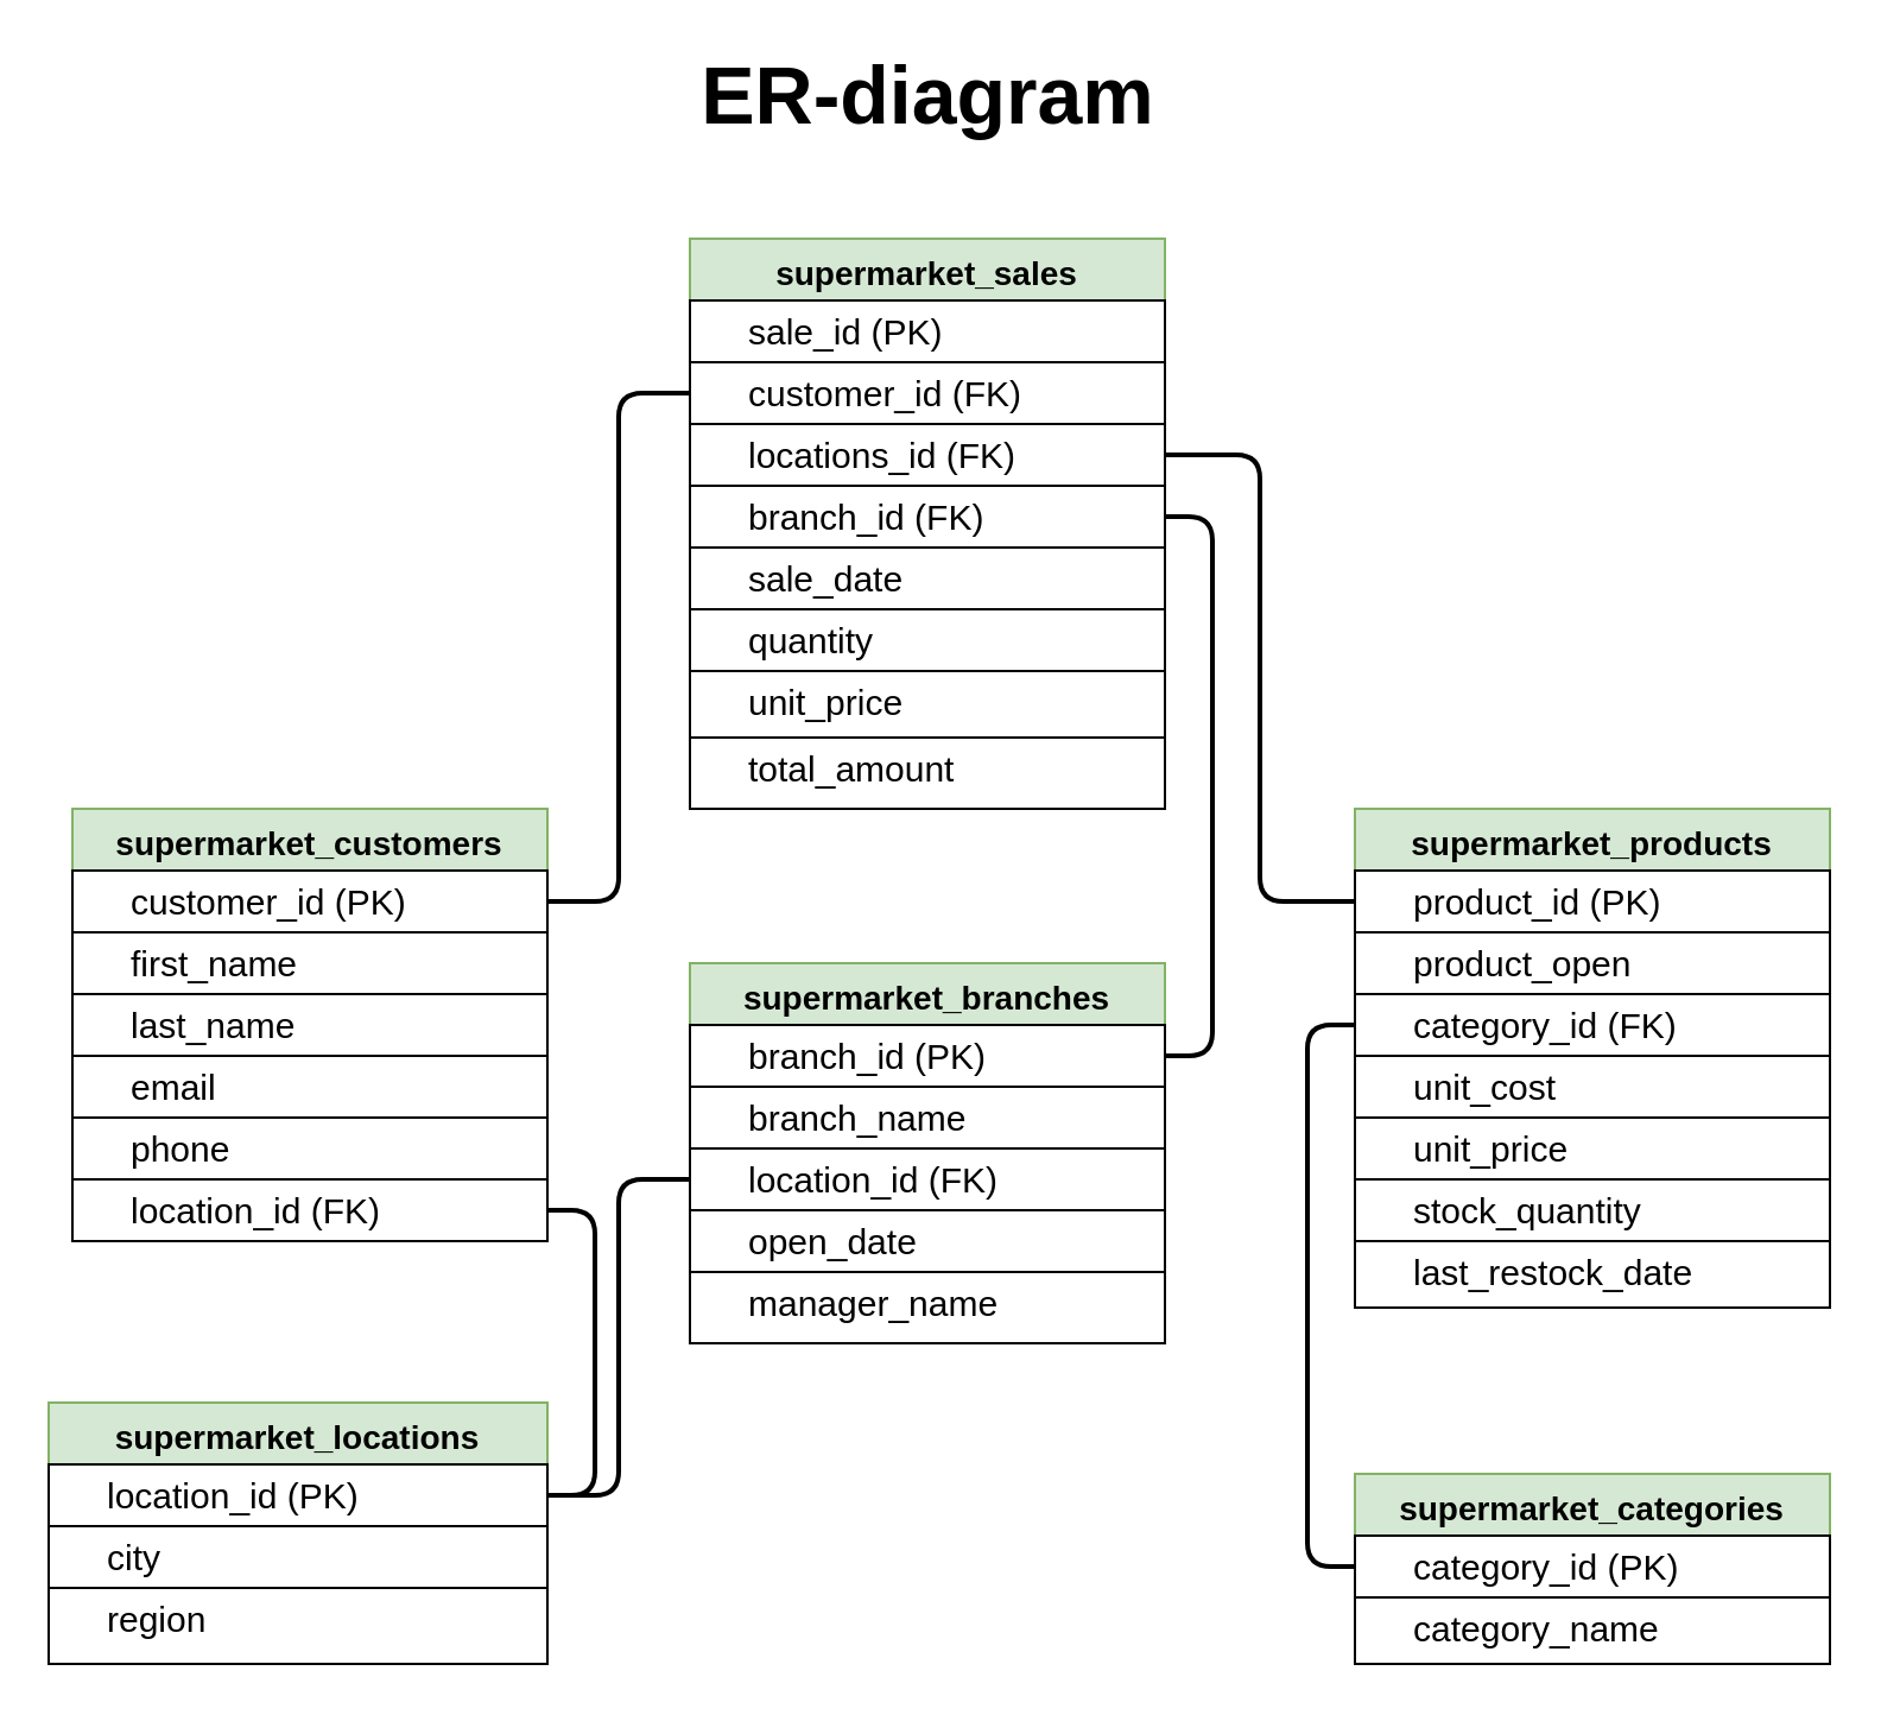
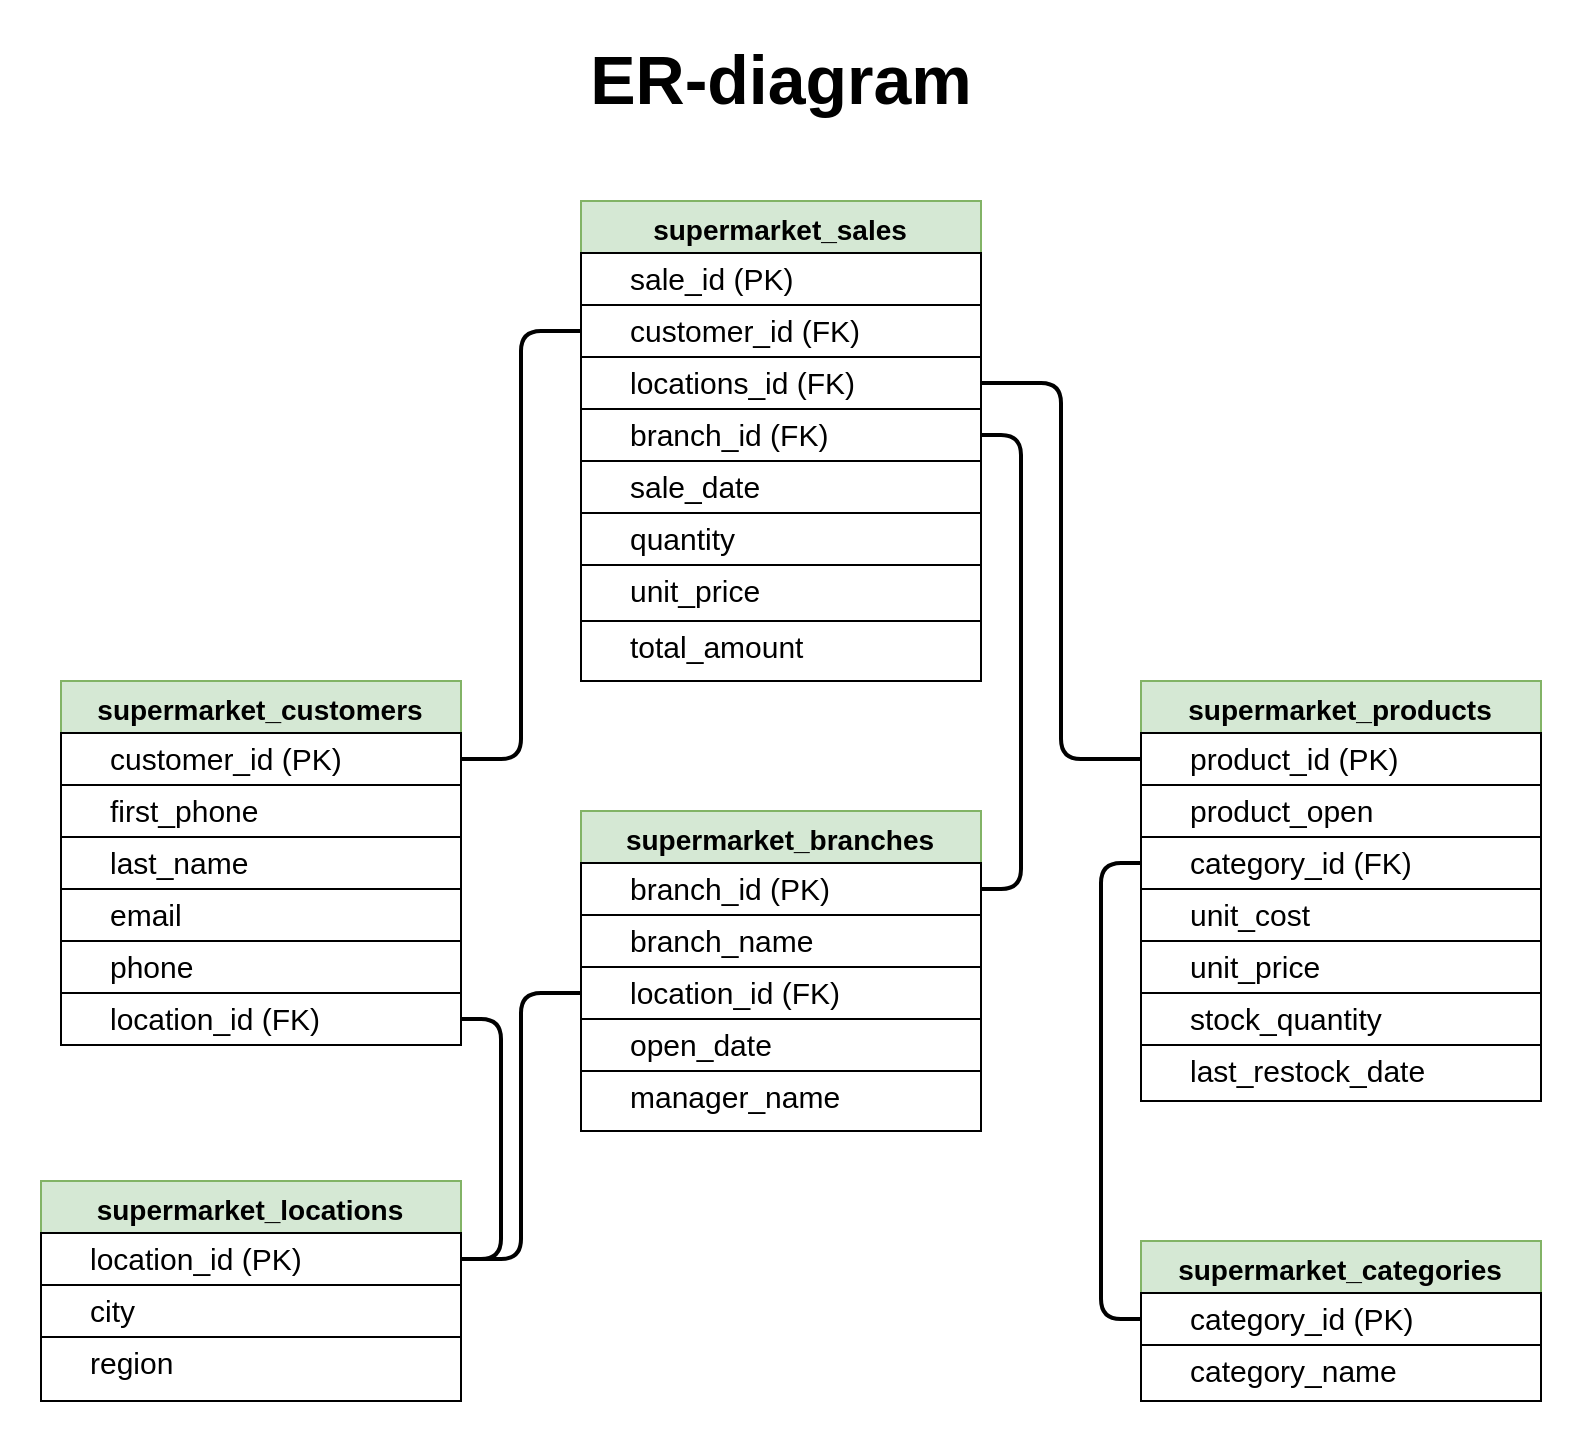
  <mxCell id="0" />
  <mxCell id="1" parent="0" />
  <mxCell id="2" value="supermarket_customers" style="swimlane;fontStyle=1;align=center;verticalAlign=top;childLayout=stackLayout;horizontal=1;startSize=26;horizontalStack=0;resizeParent=1;resizeLast=0;collapsible=1;marginBottom=0;rounded=0;shadow=0;strokeWidth=1;labelBackgroundColor=none;labelBorderColor=none;whiteSpace=wrap;textShadow=0;fontSize=14;fontFamily=Helvetica;fillColor=#d5e8d4;strokeColor=#82b366;" parent="1" vertex="1"><mxGeometry x="30" y="340" width="200" height="182" as="geometry"><mxRectangle x="230" y="140" width="160" height="26" as="alternateBounds" /></mxGeometry></mxCell>
  <mxCell id="3" value="customer_id (PK)" style="text;align=left;verticalAlign=top;spacingLeft=23;spacingRight=4;overflow=hidden;rotatable=0;points=[[0,0.5],[1,0.5]];portConstraint=eastwest;strokeColor=default;fontSize=15;labelBackgroundColor=none;spacingTop=-2;spacing=2;" parent="2" vertex="1"><mxGeometry y="26" width="200" height="26" as="geometry" /></mxCell>
- <mxCell id="4" value="first_name" style="text;align=left;verticalAlign=top;spacingLeft=23;spacingRight=4;overflow=hidden;rotatable=0;points=[[0,0.5],[1,0.5]];portConstraint=eastwest;rounded=0;shadow=0;html=0;strokeColor=default;fontSize=15;labelBackgroundColor=none;spacingTop=-2;spacing=2;" parent="2" vertex="1"><mxGeometry y="52" width="200" height="26" as="geometry" /></mxCell>
+ <mxCell id="4" value="first_phone" style="text;align=left;verticalAlign=top;spacingLeft=23;spacingRight=4;overflow=hidden;rotatable=0;points=[[0,0.5],[1,0.5]];portConstraint=eastwest;rounded=0;shadow=0;html=0;strokeColor=default;fontSize=15;labelBackgroundColor=none;spacingTop=-2;spacing=2;" parent="2" vertex="1"><mxGeometry y="52" width="200" height="26" as="geometry" /></mxCell>
  <mxCell id="5" value="last_name" style="text;align=left;verticalAlign=top;spacingLeft=23;spacingRight=4;overflow=hidden;rotatable=0;points=[[0,0.5],[1,0.5]];portConstraint=eastwest;rounded=0;shadow=0;html=0;strokeColor=default;fontSize=15;labelBackgroundColor=none;spacingTop=-2;spacing=2;" parent="2" vertex="1"><mxGeometry y="78" width="200" height="26" as="geometry" /></mxCell>
  <mxCell id="6" value="email" style="text;align=left;verticalAlign=top;spacingLeft=23;spacingRight=4;overflow=hidden;rotatable=0;points=[[0,0.5],[1,0.5]];portConstraint=eastwest;strokeColor=default;fontSize=15;labelBackgroundColor=none;spacingTop=-2;spacing=2;" parent="2" vertex="1"><mxGeometry y="104" width="200" height="26" as="geometry" /></mxCell>
  <mxCell id="7" value="phone" style="text;align=left;verticalAlign=top;spacingLeft=23;spacingRight=4;overflow=hidden;rotatable=0;points=[[0,0.5],[1,0.5]];portConstraint=eastwest;strokeColor=default;fontSize=15;labelBackgroundColor=none;spacingTop=-2;spacing=2;" vertex="1" parent="2"><mxGeometry y="130" width="200" height="26" as="geometry" /></mxCell>
  <mxCell id="8" value="location_id (FK)" style="text;align=left;verticalAlign=top;spacingLeft=23;spacingRight=4;overflow=hidden;rotatable=0;points=[[0,0.5],[1,0.5]];portConstraint=eastwest;strokeColor=default;fontSize=15;labelBackgroundColor=none;spacingTop=-2;spacing=2;" vertex="1" parent="2"><mxGeometry y="156" width="200" height="26" as="geometry" /></mxCell>
  <mxCell id="9" value="supermarket_products" style="swimlane;fontStyle=1;align=center;verticalAlign=top;childLayout=stackLayout;horizontal=1;startSize=26;horizontalStack=0;resizeParent=1;resizeLast=0;collapsible=1;marginBottom=0;rounded=0;shadow=0;strokeWidth=1;labelBackgroundColor=none;labelBorderColor=none;whiteSpace=wrap;textShadow=0;fontSize=14;fontFamily=Helvetica;fillColor=#d5e8d4;strokeColor=#82b366;" vertex="1" parent="1"><mxGeometry x="570" y="340" width="200" height="210" as="geometry"><mxRectangle x="230" y="140" width="160" height="26" as="alternateBounds" /></mxGeometry></mxCell>
  <mxCell id="10" value="product_id (PK)" style="text;align=left;verticalAlign=top;spacingLeft=23;spacingRight=4;overflow=hidden;rotatable=0;points=[[0,0.5],[1,0.5]];portConstraint=eastwest;strokeColor=default;fontSize=15;labelBackgroundColor=none;spacingTop=-2;spacing=2;" vertex="1" parent="9"><mxGeometry y="26" width="200" height="26" as="geometry" /></mxCell>
  <mxCell id="11" value="product_open" style="text;align=left;verticalAlign=top;spacingLeft=23;spacingRight=4;overflow=hidden;rotatable=0;points=[[0,0.5],[1,0.5]];portConstraint=eastwest;rounded=0;shadow=0;html=0;strokeColor=default;fontSize=15;labelBackgroundColor=none;spacingTop=-2;spacing=2;" vertex="1" parent="9"><mxGeometry y="52" width="200" height="26" as="geometry" /></mxCell>
  <mxCell id="12" value="category_id (FK)" style="text;align=left;verticalAlign=top;spacingLeft=23;spacingRight=4;overflow=hidden;rotatable=0;points=[[0,0.5],[1,0.5]];portConstraint=eastwest;strokeColor=default;fontSize=15;labelBackgroundColor=none;spacingTop=-2;spacing=2;" vertex="1" parent="9"><mxGeometry y="78" width="200" height="26" as="geometry" /></mxCell>
  <mxCell id="13" value="unit_cost" style="text;align=left;verticalAlign=top;spacingLeft=23;spacingRight=4;overflow=hidden;rotatable=0;points=[[0,0.5],[1,0.5]];portConstraint=eastwest;rounded=0;shadow=0;html=0;strokeColor=default;fontSize=15;labelBackgroundColor=none;spacingTop=-2;spacing=2;" vertex="1" parent="9"><mxGeometry y="104" width="200" height="26" as="geometry" /></mxCell>
  <mxCell id="14" value="unit_price" style="text;align=left;verticalAlign=top;spacingLeft=23;spacingRight=4;overflow=hidden;rotatable=0;points=[[0,0.5],[1,0.5]];portConstraint=eastwest;strokeColor=default;fontSize=15;labelBackgroundColor=none;spacingTop=-2;spacing=2;" vertex="1" parent="9"><mxGeometry y="130" width="200" height="26" as="geometry" /></mxCell>
  <mxCell id="15" value="stock_quantity" style="text;align=left;verticalAlign=top;spacingLeft=23;spacingRight=4;overflow=hidden;rotatable=0;points=[[0,0.5],[1,0.5]];portConstraint=eastwest;strokeColor=default;fontSize=15;labelBackgroundColor=none;spacingTop=-2;spacing=2;" vertex="1" parent="9"><mxGeometry y="156" width="200" height="26" as="geometry" /></mxCell>
  <mxCell id="16" value="last_restock_date" style="text;align=left;verticalAlign=top;spacingLeft=23;spacingRight=4;overflow=hidden;rotatable=0;points=[[0,0.5],[1,0.5]];portConstraint=eastwest;strokeColor=default;fontSize=15;labelBackgroundColor=none;spacingTop=-2;spacing=2;" vertex="1" parent="9"><mxGeometry y="182" width="200" height="28" as="geometry" /></mxCell>
  <mxCell id="17" value="supermarket_sales" style="swimlane;fontStyle=1;align=center;verticalAlign=top;childLayout=stackLayout;horizontal=1;startSize=26;horizontalStack=0;resizeParent=1;resizeLast=0;collapsible=1;marginBottom=0;rounded=0;shadow=0;strokeWidth=1;labelBackgroundColor=none;labelBorderColor=none;whiteSpace=wrap;textShadow=0;fontSize=14;fontFamily=Helvetica;fillColor=#d5e8d4;strokeColor=#82b366;" vertex="1" parent="1"><mxGeometry x="290" y="100" width="200" height="240" as="geometry"><mxRectangle x="230" y="140" width="160" height="26" as="alternateBounds" /></mxGeometry></mxCell>
  <mxCell id="18" value="sale_id (PK)" style="text;align=left;verticalAlign=top;spacingLeft=23;spacingRight=4;overflow=hidden;rotatable=0;points=[[0,0.5],[1,0.5]];portConstraint=eastwest;strokeColor=default;fontSize=15;labelBackgroundColor=none;spacingTop=-2;spacing=2;" vertex="1" parent="17"><mxGeometry y="26" width="200" height="26" as="geometry" /></mxCell>
  <mxCell id="19" value="customer_id (FK)" style="text;align=left;verticalAlign=top;spacingLeft=23;spacingRight=4;overflow=hidden;rotatable=0;points=[[0,0.5],[1,0.5]];portConstraint=eastwest;rounded=0;shadow=0;html=0;strokeColor=default;fontSize=15;labelBackgroundColor=none;spacingTop=-2;spacing=2;" vertex="1" parent="17"><mxGeometry y="52" width="200" height="26" as="geometry" /></mxCell>
  <mxCell id="20" value="locations_id (FK)" style="text;align=left;verticalAlign=top;spacingLeft=23;spacingRight=4;overflow=hidden;rotatable=0;points=[[0,0.5],[1,0.5]];portConstraint=eastwest;strokeColor=default;fontSize=15;labelBackgroundColor=none;spacingTop=-2;spacing=2;" vertex="1" parent="17"><mxGeometry y="78" width="200" height="26" as="geometry" /></mxCell>
  <mxCell id="21" value="branch_id (FK)" style="text;align=left;verticalAlign=top;spacingLeft=23;spacingRight=4;overflow=hidden;rotatable=0;points=[[0,0.5],[1,0.5]];portConstraint=eastwest;rounded=0;shadow=0;html=0;strokeColor=default;fontSize=15;labelBackgroundColor=none;spacingTop=-2;spacing=2;" vertex="1" parent="17"><mxGeometry y="104" width="200" height="26" as="geometry" /></mxCell>
  <mxCell id="22" value="sale_date" style="text;align=left;verticalAlign=top;spacingLeft=23;spacingRight=4;overflow=hidden;rotatable=0;points=[[0,0.5],[1,0.5]];portConstraint=eastwest;strokeColor=default;fontSize=15;labelBackgroundColor=none;spacingTop=-2;spacing=2;" vertex="1" parent="17"><mxGeometry y="130" width="200" height="26" as="geometry" /></mxCell>
  <mxCell id="23" value="quantity" style="text;align=left;verticalAlign=top;spacingLeft=23;spacingRight=4;overflow=hidden;rotatable=0;points=[[0,0.5],[1,0.5]];portConstraint=eastwest;strokeColor=default;fontSize=15;labelBackgroundColor=none;spacingTop=-2;spacing=2;" vertex="1" parent="17"><mxGeometry y="156" width="200" height="26" as="geometry" /></mxCell>
  <mxCell id="24" value="unit_price" style="text;align=left;verticalAlign=top;spacingLeft=23;spacingRight=4;overflow=hidden;rotatable=0;points=[[0,0.5],[1,0.5]];portConstraint=eastwest;strokeColor=default;fontSize=15;labelBackgroundColor=none;spacingTop=-2;spacing=2;" vertex="1" parent="17"><mxGeometry y="182" width="200" height="28" as="geometry" /></mxCell>
  <mxCell id="25" value="total_amount" style="text;align=left;verticalAlign=top;spacingLeft=23;spacingRight=4;overflow=hidden;rotatable=0;points=[[0,0.5],[1,0.5]];portConstraint=eastwest;strokeColor=default;fontSize=15;labelBackgroundColor=none;spacingTop=-2;spacing=2;" vertex="1" parent="17"><mxGeometry y="210" width="200" height="30" as="geometry" /></mxCell>
  <mxCell id="26" value="supermarket_categories" style="swimlane;fontStyle=1;align=center;verticalAlign=top;childLayout=stackLayout;horizontal=1;startSize=26;horizontalStack=0;resizeParent=1;resizeLast=0;collapsible=1;marginBottom=0;rounded=0;shadow=0;strokeWidth=1;labelBackgroundColor=none;labelBorderColor=none;whiteSpace=wrap;textShadow=0;fontSize=14;fontFamily=Helvetica;fillColor=#d5e8d4;strokeColor=#82b366;" vertex="1" parent="1"><mxGeometry x="570" y="620" width="200" height="80" as="geometry"><mxRectangle x="230" y="140" width="160" height="26" as="alternateBounds" /></mxGeometry></mxCell>
  <mxCell id="27" value="category_id (PK)" style="text;align=left;verticalAlign=top;spacingLeft=23;spacingRight=4;overflow=hidden;rotatable=0;points=[[0,0.5],[1,0.5]];portConstraint=eastwest;strokeColor=default;fontSize=15;labelBackgroundColor=none;spacingTop=-2;spacing=2;" vertex="1" parent="26"><mxGeometry y="26" width="200" height="26" as="geometry" /></mxCell>
  <mxCell id="28" value="category_name" style="text;align=left;verticalAlign=top;spacingLeft=23;spacingRight=4;overflow=hidden;rotatable=0;points=[[0,0.5],[1,0.5]];portConstraint=eastwest;rounded=0;shadow=0;html=0;strokeColor=default;fontSize=15;labelBackgroundColor=none;spacingTop=-2;spacing=2;" vertex="1" parent="26"><mxGeometry y="52" width="200" height="28" as="geometry" /></mxCell>
  <mxCell id="29" value="supermarket_locations" style="swimlane;fontStyle=1;align=center;verticalAlign=top;childLayout=stackLayout;horizontal=1;startSize=26;horizontalStack=0;resizeParent=1;resizeLast=0;collapsible=1;marginBottom=0;rounded=0;shadow=0;strokeWidth=1;labelBackgroundColor=none;labelBorderColor=none;whiteSpace=wrap;textShadow=0;fontSize=14;fontFamily=Helvetica;fillColor=#d5e8d4;strokeColor=#82b366;" vertex="1" parent="1"><mxGeometry x="20" y="590" width="210" height="110" as="geometry"><mxRectangle x="230" y="140" width="160" height="26" as="alternateBounds" /></mxGeometry></mxCell>
  <mxCell id="30" value="location_id (PK)" style="text;align=left;verticalAlign=top;spacingLeft=23;spacingRight=4;overflow=hidden;rotatable=0;points=[[0,0.5],[1,0.5]];portConstraint=eastwest;strokeColor=default;fontSize=15;labelBackgroundColor=none;spacingTop=-2;spacing=2;" vertex="1" parent="29"><mxGeometry y="26" width="210" height="26" as="geometry" /></mxCell>
  <mxCell id="31" value="city" style="text;align=left;verticalAlign=top;spacingLeft=23;spacingRight=4;overflow=hidden;rotatable=0;points=[[0,0.5],[1,0.5]];portConstraint=eastwest;rounded=0;shadow=0;html=0;strokeColor=default;fontSize=15;labelBackgroundColor=none;spacingTop=-2;spacing=2;" vertex="1" parent="29"><mxGeometry y="52" width="210" height="26" as="geometry" /></mxCell>
  <mxCell id="32" value="region" style="text;align=left;verticalAlign=top;spacingLeft=23;spacingRight=4;overflow=hidden;rotatable=0;points=[[0,0.5],[1,0.5]];portConstraint=eastwest;rounded=0;shadow=0;html=0;strokeColor=default;fontSize=15;labelBackgroundColor=none;spacingTop=-2;spacing=2;" vertex="1" parent="29"><mxGeometry y="78" width="210" height="32" as="geometry" /></mxCell>
  <mxCell id="33" value="supermarket_branches" style="swimlane;fontStyle=1;align=center;verticalAlign=top;childLayout=stackLayout;horizontal=1;startSize=26;horizontalStack=0;resizeParent=1;resizeLast=0;collapsible=1;marginBottom=0;rounded=0;shadow=0;strokeWidth=1;labelBackgroundColor=none;labelBorderColor=none;whiteSpace=wrap;textShadow=0;fontSize=14;fontFamily=Helvetica;fillColor=#d5e8d4;strokeColor=#82b366;" vertex="1" parent="1"><mxGeometry x="290" y="405" width="200" height="160" as="geometry"><mxRectangle x="230" y="140" width="160" height="26" as="alternateBounds" /></mxGeometry></mxCell>
  <mxCell id="34" value="branch_id (PK)" style="text;align=left;verticalAlign=top;spacingLeft=23;spacingRight=4;overflow=hidden;rotatable=0;points=[[0,0.5],[1,0.5]];portConstraint=eastwest;strokeColor=default;fontSize=15;labelBackgroundColor=none;spacingTop=-2;spacing=2;" vertex="1" parent="33"><mxGeometry y="26" width="200" height="26" as="geometry" /></mxCell>
  <mxCell id="35" value="branch_name" style="text;align=left;verticalAlign=top;spacingLeft=23;spacingRight=4;overflow=hidden;rotatable=0;points=[[0,0.5],[1,0.5]];portConstraint=eastwest;rounded=0;shadow=0;html=0;strokeColor=default;fontSize=15;labelBackgroundColor=none;spacingTop=-2;spacing=2;" vertex="1" parent="33"><mxGeometry y="52" width="200" height="26" as="geometry" /></mxCell>
  <mxCell id="36" value="location_id (FK)" style="text;align=left;verticalAlign=top;spacingLeft=23;spacingRight=4;overflow=hidden;rotatable=0;points=[[0,0.5],[1,0.5]];portConstraint=eastwest;rounded=0;shadow=0;html=0;strokeColor=default;fontSize=15;labelBackgroundColor=none;spacingTop=-2;spacing=2;" vertex="1" parent="33"><mxGeometry y="78" width="200" height="26" as="geometry" /></mxCell>
  <mxCell id="37" value="open_date" style="text;align=left;verticalAlign=top;spacingLeft=23;spacingRight=4;overflow=hidden;rotatable=0;points=[[0,0.5],[1,0.5]];portConstraint=eastwest;strokeColor=default;fontSize=15;labelBackgroundColor=none;spacingTop=-2;spacing=2;" vertex="1" parent="33"><mxGeometry y="104" width="200" height="26" as="geometry" /></mxCell>
  <mxCell id="38" value="manager_name" style="text;align=left;verticalAlign=top;spacingLeft=23;spacingRight=4;overflow=hidden;rotatable=0;points=[[0,0.5],[1,0.5]];portConstraint=eastwest;strokeColor=default;fontSize=15;labelBackgroundColor=none;spacingTop=-2;spacing=2;" vertex="1" parent="33"><mxGeometry y="130" width="200" height="30" as="geometry" /></mxCell>
  <mxCell id="39" value="&lt;div&gt;&lt;font style=&quot;font-size: 34px;&quot;&gt;ER-diagram&lt;/font&gt;&lt;/div&gt;" style="text;strokeColor=none;fillColor=none;html=1;fontSize=24;fontStyle=1;verticalAlign=middle;align=center;" vertex="1" parent="1"><mxGeometry x="165" y="20" width="450" height="40" as="geometry" /></mxCell>
  <mxCell id="40" style="edgeStyle=orthogonalEdgeStyle;rounded=1;orthogonalLoop=1;jettySize=auto;html=1;exitX=0;exitY=0.5;exitDx=0;exitDy=0;entryX=1;entryY=0.5;entryDx=0;entryDy=0;curved=0;endArrow=none;startFill=0;strokeWidth=2;" edge="1" parent="1" source="19" target="3"><mxGeometry relative="1" as="geometry" /></mxCell>
  <mxCell id="41" style="edgeStyle=orthogonalEdgeStyle;rounded=1;orthogonalLoop=1;jettySize=auto;html=1;exitX=1;exitY=0.5;exitDx=0;exitDy=0;entryX=1;entryY=0.5;entryDx=0;entryDy=0;endArrow=none;startFill=0;strokeWidth=2;curved=0;" edge="1" parent="1" source="8" target="30"><mxGeometry relative="1" as="geometry" /></mxCell>
  <mxCell id="42" style="edgeStyle=orthogonalEdgeStyle;rounded=1;orthogonalLoop=1;jettySize=auto;html=1;exitX=1;exitY=0.5;exitDx=0;exitDy=0;entryX=0;entryY=0.5;entryDx=0;entryDy=0;curved=0;strokeWidth=2;endArrow=none;startFill=0;" edge="1" parent="1" source="20" target="10"><mxGeometry relative="1" as="geometry" /></mxCell>
  <mxCell id="43" style="edgeStyle=orthogonalEdgeStyle;rounded=1;orthogonalLoop=1;jettySize=auto;html=1;exitX=0;exitY=0.5;exitDx=0;exitDy=0;entryX=0;entryY=0.5;entryDx=0;entryDy=0;strokeWidth=2;curved=0;endArrow=none;startFill=0;" edge="1" parent="1" source="12" target="27"><mxGeometry relative="1" as="geometry" /></mxCell>
  <mxCell id="44" style="edgeStyle=orthogonalEdgeStyle;rounded=1;orthogonalLoop=1;jettySize=auto;html=1;exitX=1;exitY=0.5;exitDx=0;exitDy=0;entryX=1;entryY=0.5;entryDx=0;entryDy=0;curved=0;strokeWidth=2;endArrow=none;startFill=0;" edge="1" parent="1" source="21" target="34"><mxGeometry relative="1" as="geometry" /></mxCell>
  <mxCell id="45" style="edgeStyle=orthogonalEdgeStyle;rounded=1;orthogonalLoop=1;jettySize=auto;html=1;exitX=0;exitY=0.5;exitDx=0;exitDy=0;entryX=1;entryY=0.5;entryDx=0;entryDy=0;endArrow=none;startFill=0;strokeWidth=2;curved=0;" edge="1" parent="1" source="36" target="30"><mxGeometry relative="1" as="geometry" /></mxCell>
